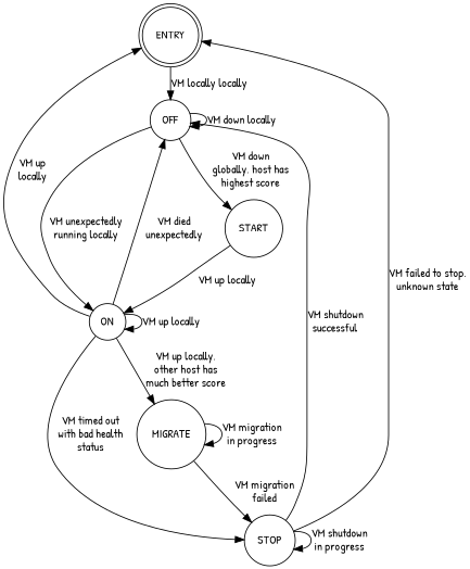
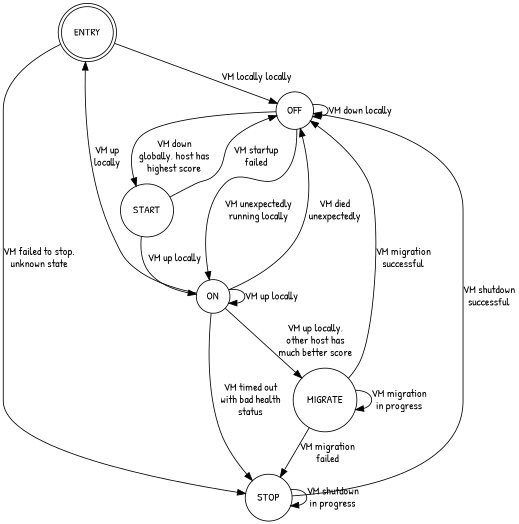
  digraph {
    fontname="Patrick Hand"
    ranksep=0.3
    node [fontname="Patrick Hand" shape=circle]
    edge [fontname="Patrick Hand"]
    ENTRY [shape=doublecircle]
    OFF
    ON
    START
    STOP
    MIGRATE
    ENTRY -> OFF [label="VM locally locally"]
    OFF -> OFF [label="VM down locally"]
    OFF -> ON [label="VM unexpectedly  \nrunning locally  "]
    OFF -> START [label="VM down  \nglobally, host has  \nhighest score  "]
    ON -> ENTRY [label="VM up  \nlocally  "]
    ON -> OFF [label="VM died  \nunexpectedly  "]
    ON -> ON [label="VM up locally"]
    ON -> STOP [label="VM timed out  \nwith bad health  \nstatus  "]
    ON -> MIGRATE [label="VM up locally,  \nother host has  \nmuch better score  "]
+   START -> OFF [label="VM startup  \nfailed  "]
    START -> ON [label="VM up locally"]
-   STOP -> ENTRY [label="VM failed to stop,\nunknown state"]
+   ENTRY -> STOP [label="VM failed to stop,\nunknown state"]
    STOP -> OFF [label="VM shutdown\nsuccessful"]
    STOP -> STOP [label="VM shutdown\nin progress"]
+   MIGRATE -> OFF [label="VM migration\nsuccessful"]
    MIGRATE -> STOP [label="VM migration\nfailed"]
    MIGRATE -> MIGRATE [label="VM migration\nin progress"]
  }
